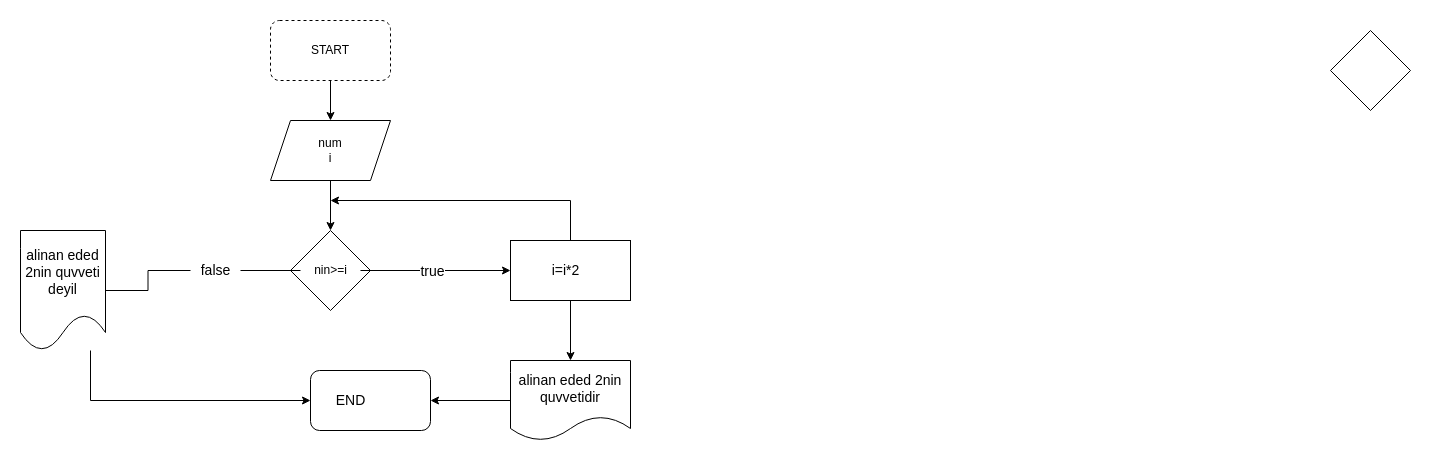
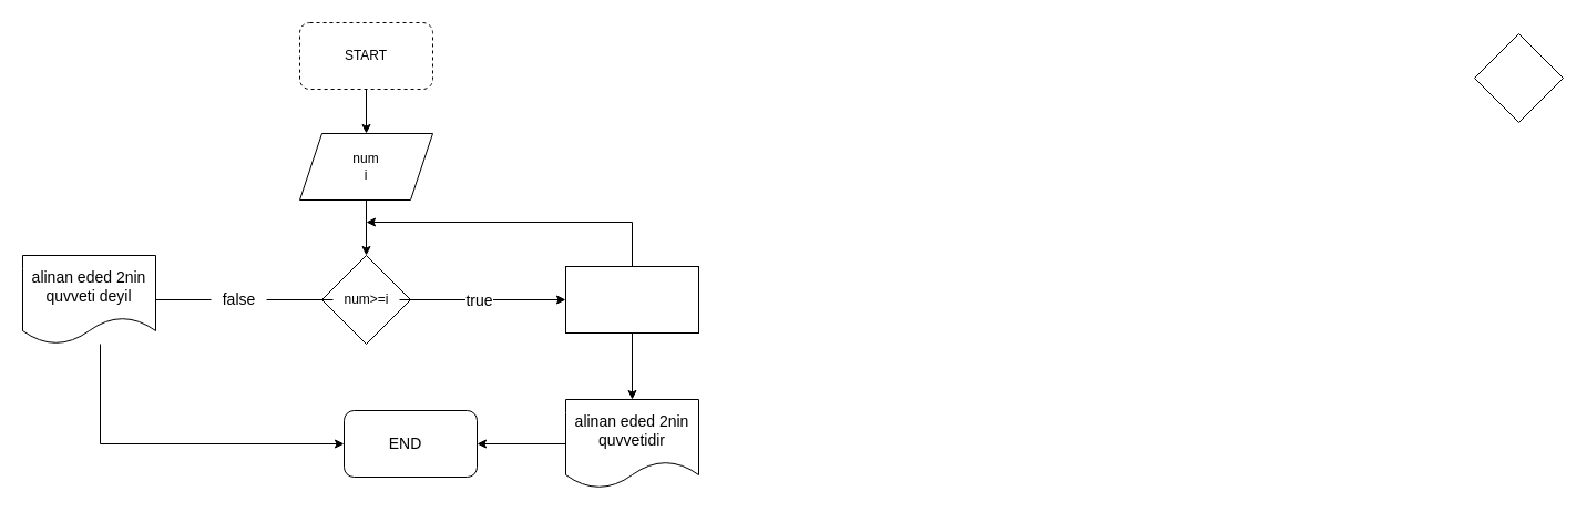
  <mxCell id="0" />
  <mxCell id="1" parent="0" />
  <mxCell id="2" style="edgeStyle=orthogonalEdgeStyle;rounded=0;orthogonalLoop=1;jettySize=auto;html=1;entryX=0.5;entryY=0;entryDx=0;entryDy=0;" edge="1" parent="1" source="3" target="5"><mxGeometry relative="1" as="geometry" /></mxCell>
  <mxCell id="3" value="START" style="rounded=1;whiteSpace=wrap;html=1;dashed=1;" vertex="1" parent="1"><mxGeometry x="270" y="20" width="120" height="60" as="geometry" /></mxCell>
  <mxCell id="4" style="edgeStyle=orthogonalEdgeStyle;rounded=0;orthogonalLoop=1;jettySize=auto;html=1;entryX=0.5;entryY=0;entryDx=0;entryDy=0;" edge="1" parent="1" source="5" target="7"><mxGeometry relative="1" as="geometry" /></mxCell>
  <mxCell id="5" value="num&lt;br&gt;i" style="shape=parallelogram;perimeter=parallelogramPerimeter;whiteSpace=wrap;html=1;fixedSize=1;" vertex="1" parent="1"><mxGeometry x="270" y="120" width="120" height="60" as="geometry" /></mxCell>
  <mxCell id="6" value="" style="rhombus;whiteSpace=wrap;html=1;" vertex="1" parent="1"><mxGeometry x="1330" y="30" width="80" height="80" as="geometry" /></mxCell>
  <mxCell id="7" value="" style="rhombus;whiteSpace=wrap;html=1;" vertex="1" parent="1"><mxGeometry x="290" y="230" width="80" height="80" as="geometry" /></mxCell>
  <mxCell id="8" style="edgeStyle=orthogonalEdgeStyle;rounded=0;orthogonalLoop=1;jettySize=auto;html=1;" edge="1" parent="1" source="11"><mxGeometry relative="1" as="geometry"><mxPoint x="510" y="270" as="targetPoint" /></mxGeometry></mxCell>
  <mxCell id="9" value="&lt;font style=&quot;font-size: 14px;&quot;&gt;true&lt;/font&gt;" style="edgeLabel;html=1;align=center;verticalAlign=middle;resizable=0;points=[];" vertex="1" connectable="0" parent="8"><mxGeometry x="-0.27" y="3" relative="1" as="geometry"><mxPoint x="16" y="3" as="offset" /></mxGeometry></mxCell>
  <mxCell id="10" style="edgeStyle=orthogonalEdgeStyle;rounded=0;orthogonalLoop=1;jettySize=auto;html=1;entryX=1;entryY=0.5;entryDx=0;entryDy=0;fontSize=14;startArrow=none;endArrow=none;" edge="1" parent="1" source="16" target="15"><mxGeometry relative="1" as="geometry" /></mxCell>
- <mxCell id="11" value="nin&amp;gt;=i" style="text;html=1;align=center;verticalAlign=middle;resizable=0;points=[];autosize=1;strokeColor=none;fillColor=none;" vertex="1" parent="1"><mxGeometry x="300" y="255" width="60" height="30" as="geometry" /></mxCell>
+ <mxCell id="11" value="num&amp;gt;=i" style="text;html=1;align=center;verticalAlign=middle;resizable=0;points=[];autosize=1;strokeColor=none;fillColor=none;" vertex="1" parent="1"><mxGeometry x="300" y="255" width="60" height="30" as="geometry" /></mxCell>
  <mxCell id="12" value="" style="edgeStyle=orthogonalEdgeStyle;rounded=0;orthogonalLoop=1;jettySize=auto;html=1;fontSize=14;" edge="1" parent="1" source="13" target="22"><mxGeometry relative="1" as="geometry" /></mxCell>
  <mxCell id="13" value="alinan eded 2nin quvvetidir" style="shape=document;whiteSpace=wrap;html=1;boundedLbl=1;fontSize=14;" vertex="1" parent="1"><mxGeometry x="510" y="360" width="120" height="80" as="geometry" /></mxCell>
  <mxCell id="14" style="edgeStyle=orthogonalEdgeStyle;rounded=0;orthogonalLoop=1;jettySize=auto;html=1;fontSize=14;entryX=0;entryY=0.5;entryDx=0;entryDy=0;" edge="1" parent="1" source="15" target="22"><mxGeometry relative="1" as="geometry"><mxPoint x="260" y="400" as="targetPoint" /><Array as="points"><mxPoint x="90" y="400" /></Array></mxGeometry></mxCell>
- <mxCell id="15" value="alinan eded 2nin quvveti deyil" style="shape=document;whiteSpace=wrap;html=1;boundedLbl=1;fontSize=14;" vertex="1" parent="1"><mxGeometry x="20" y="230" width="85" height="120" as="geometry" /></mxCell>
+ <mxCell id="15" value="alinan eded 2nin quvveti deyil" style="shape=document;whiteSpace=wrap;html=1;boundedLbl=1;fontSize=14;" vertex="1" parent="1"><mxGeometry x="20" y="230" width="120" height="80" as="geometry" /></mxCell>
  <mxCell id="16" value="false" style="text;html=1;align=center;verticalAlign=middle;resizable=0;points=[];autosize=1;strokeColor=none;fillColor=none;fontSize=14;" vertex="1" parent="1"><mxGeometry x="190" y="255" width="50" height="30" as="geometry" /></mxCell>
  <mxCell id="17" value="" style="edgeStyle=orthogonalEdgeStyle;rounded=0;orthogonalLoop=1;jettySize=auto;html=1;entryX=1;entryY=0.5;entryDx=0;entryDy=0;fontSize=14;endArrow=none;" edge="1" parent="1" source="11" target="16"><mxGeometry relative="1" as="geometry"><mxPoint x="300" y="270" as="sourcePoint" /><mxPoint x="140" y="270" as="targetPoint" /></mxGeometry></mxCell>
  <mxCell id="18" style="edgeStyle=orthogonalEdgeStyle;rounded=0;orthogonalLoop=1;jettySize=auto;html=1;fontSize=14;" edge="1" parent="1" source="20" target="13"><mxGeometry relative="1" as="geometry" /></mxCell>
  <mxCell id="19" style="edgeStyle=orthogonalEdgeStyle;rounded=0;orthogonalLoop=1;jettySize=auto;html=1;fontSize=14;" edge="1" parent="1" source="20"><mxGeometry relative="1" as="geometry"><mxPoint x="330" y="200" as="targetPoint" /><Array as="points"><mxPoint x="570" y="200" /><mxPoint x="330" y="200" /></Array></mxGeometry></mxCell>
  <mxCell id="20" value="" style="rounded=0;whiteSpace=wrap;html=1;fontSize=14;" vertex="1" parent="1"><mxGeometry x="510" y="240" width="120" height="60" as="geometry" /></mxCell>
- <mxCell id="21" value="i=i*2" style="text;html=1;align=center;verticalAlign=middle;resizable=0;points=[];autosize=1;strokeColor=none;fillColor=none;fontSize=14;" vertex="1" parent="1"><mxGeometry x="540" y="255" width="50" height="30" as="geometry" /></mxCell>
  <mxCell id="22" value="" style="rounded=1;whiteSpace=wrap;html=1;fontSize=14;" vertex="1" parent="1"><mxGeometry x="310" y="370" width="120" height="60" as="geometry" /></mxCell>
- <mxCell id="23" value="END" style="text;html=1;align=center;verticalAlign=middle;resizable=0;points=[];autosize=1;strokeColor=none;fillColor=none;fontSize=14;" vertex="1" parent="1"><mxGeometry x="325" y="385" width="50" height="30" as="geometry" /></mxCell>
+ <mxCell id="23" value="END" style="text;html=1;align=center;verticalAlign=middle;resizable=0;points=[];autosize=1;strokeColor=none;fillColor=none;fontSize=14;" vertex="1" parent="1"><mxGeometry x="340" y="385" width="50" height="30" as="geometry" /></mxCell>
